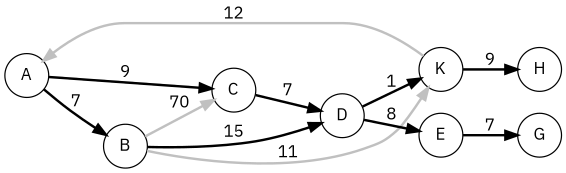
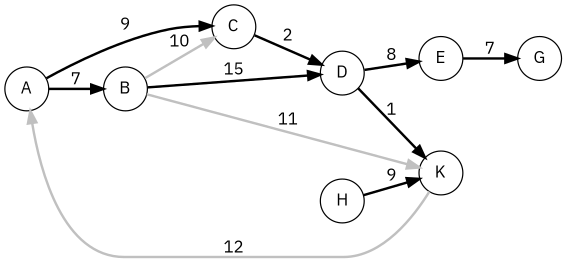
  digraph {
    fontname="IBM Plex Sans"
    rankdir=LR
    node [fontname="IBM Plex Sans" shape=circle]
    edge [color=black fontname="IBM Plex Sans" style=bold]
    A
    B
    C
    D
    K
    E
    H
    G
    A -> B [label=7]
    A -> C [label=9]
-   B -> C [color=grey label=70]
+   B -> C [color=grey label=10]
    B -> D [label=15]
    B -> K [color=grey label=11]
-   C -> D [label=7]
+   C -> D [label=2]
    D -> K [label=1]
    D -> E [label=8]
    K -> A [color=grey label=12]
-   K -> H [label=9]
+   H -> K [label=9]
    E -> G [label=7]
  }
